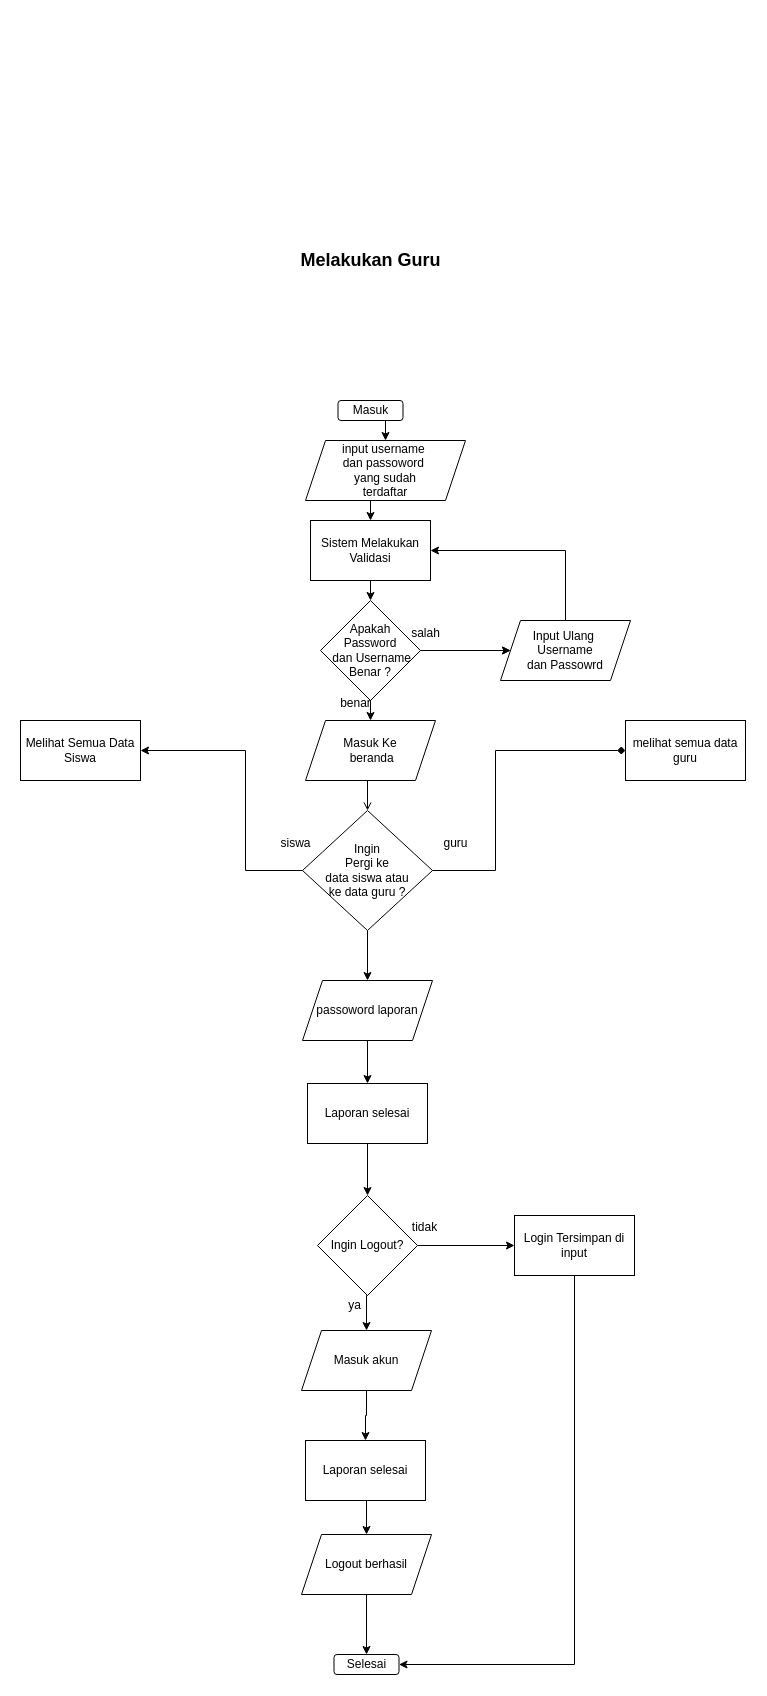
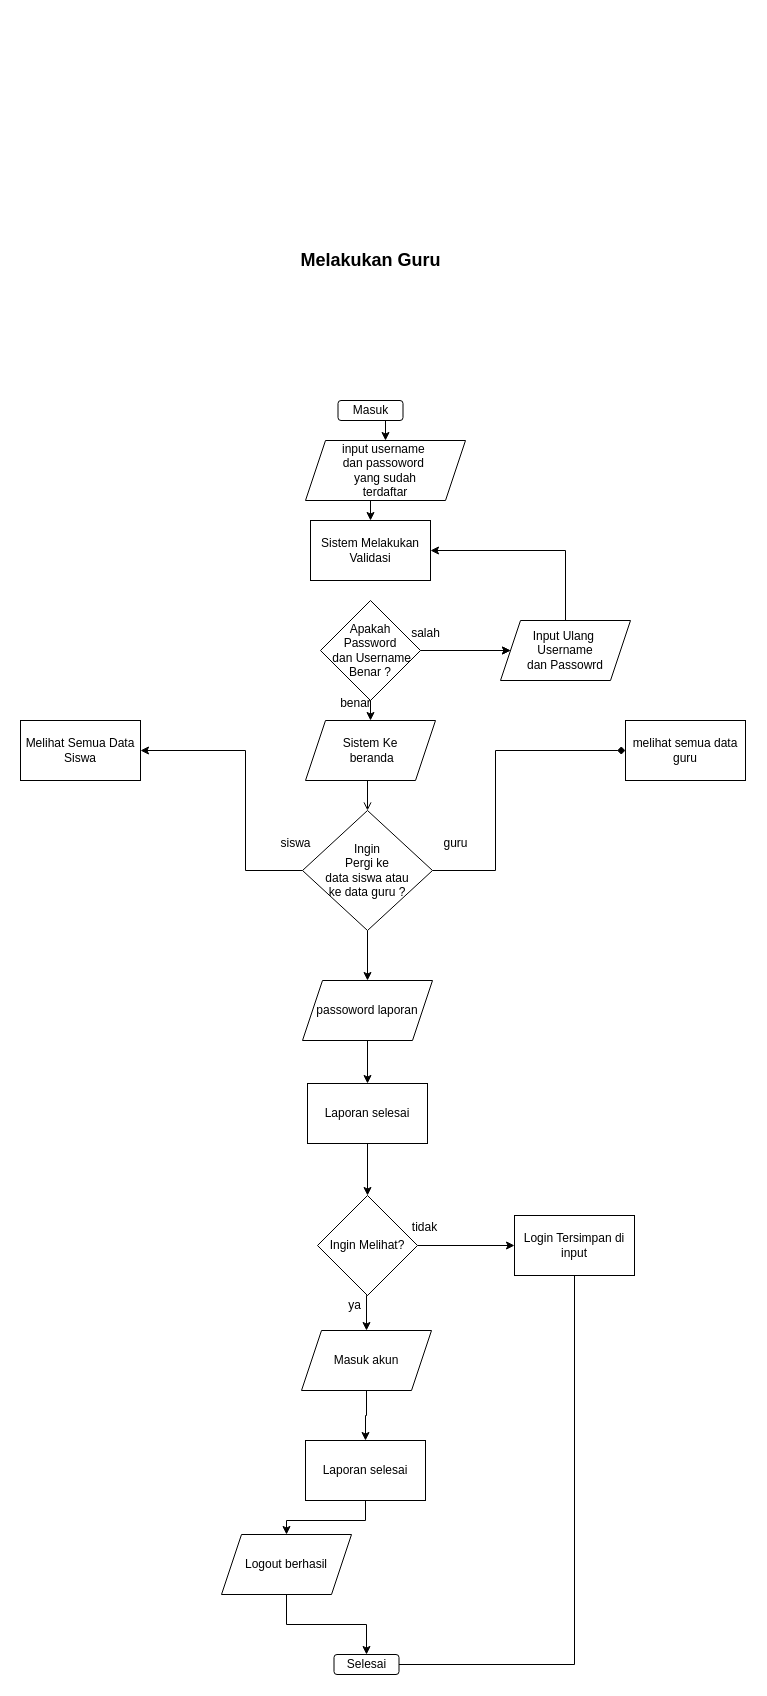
  <mxCell id="0" />
  <mxCell id="1" parent="0" />
  <mxCell id="2" style="edgeStyle=orthogonalEdgeStyle;rounded=0;orthogonalLoop=1;jettySize=auto;html=1;exitX=0.5;exitY=1;exitDx=0;exitDy=0;" parent="1" edge="1"><mxGeometry relative="1" as="geometry"><mxPoint x="405" y="20" as="sourcePoint" /><mxPoint x="405" y="20" as="targetPoint" /></mxGeometry></mxCell>
  <mxCell id="3" value="&lt;b&gt;&lt;font style=&quot;font-size: 18px;&quot;&gt;Melakukan Guru&lt;/font&gt;&lt;/b&gt;" style="text;html=1;align=center;verticalAlign=middle;resizable=0;points=[];autosize=1;strokeColor=none;fillColor=none;" parent="1" vertex="1"><mxGeometry x="290" y="240" width="160" height="40" as="geometry" /></mxCell>
  <mxCell id="4" value="Masuk" style="rounded=1;whiteSpace=wrap;html=1;" parent="1" vertex="1"><mxGeometry x="337.5" y="400" width="65" height="20" as="geometry" /></mxCell>
  <mxCell id="5" style="edgeStyle=orthogonalEdgeStyle;rounded=0;orthogonalLoop=1;jettySize=auto;html=1;exitX=0.5;exitY=1;exitDx=0;exitDy=0;entryX=0.5;entryY=0;entryDx=0;entryDy=0;" parent="1" target="7" edge="1"><mxGeometry relative="1" as="geometry"><mxPoint x="370" y="420" as="sourcePoint" /></mxGeometry></mxCell>
  <mxCell id="6" style="edgeStyle=orthogonalEdgeStyle;rounded=0;orthogonalLoop=1;jettySize=auto;html=1;exitX=0.5;exitY=1;exitDx=0;exitDy=0;entryX=0.5;entryY=0;entryDx=0;entryDy=0;" parent="1" source="7" target="9" edge="1"><mxGeometry relative="1" as="geometry" /></mxCell>
  <mxCell id="7" value="input username&amp;nbsp;&lt;br&gt;dan passoword&amp;nbsp;&lt;br&gt;yang sudah&lt;br&gt;terdaftar" style="shape=parallelogram;perimeter=parallelogramPerimeter;whiteSpace=wrap;html=1;fixedSize=1;" parent="1" vertex="1"><mxGeometry x="305" y="440" width="160" height="60" as="geometry" /></mxCell>
- <mxCell id="8" style="edgeStyle=orthogonalEdgeStyle;rounded=0;orthogonalLoop=1;jettySize=auto;html=1;exitX=0.5;exitY=1;exitDx=0;exitDy=0;entryX=0.5;entryY=0;entryDx=0;entryDy=0;" parent="1" source="9" target="13" edge="1"><mxGeometry relative="1" as="geometry" /></mxCell>
  <mxCell id="9" value="Sistem Melakukan&lt;br&gt;Validasi" style="rounded=0;whiteSpace=wrap;html=1;" parent="1" vertex="1"><mxGeometry x="310" y="520" width="120" height="60" as="geometry" /></mxCell>
  <mxCell id="10" style="edgeStyle=orthogonalEdgeStyle;rounded=0;orthogonalLoop=1;jettySize=auto;html=1;exitX=1;exitY=0.5;exitDx=0;exitDy=0;entryX=0;entryY=0.5;entryDx=0;entryDy=0;" parent="1" source="13" target="15" edge="1"><mxGeometry relative="1" as="geometry" /></mxCell>
  <mxCell id="11" value="" style="edgeStyle=orthogonalEdgeStyle;rounded=0;orthogonalLoop=1;jettySize=auto;html=1;" parent="1" source="13" target="15" edge="1"><mxGeometry relative="1" as="geometry" /></mxCell>
  <mxCell id="12" style="edgeStyle=orthogonalEdgeStyle;rounded=0;orthogonalLoop=1;jettySize=auto;html=1;exitX=0.5;exitY=1;exitDx=0;exitDy=0;entryX=0.5;entryY=0;entryDx=0;entryDy=0;" parent="1" source="13" target="18" edge="1"><mxGeometry relative="1" as="geometry" /></mxCell>
  <mxCell id="13" value="Apakah &lt;br&gt;Password&lt;br&gt;&amp;nbsp;dan Username Benar ?" style="rhombus;whiteSpace=wrap;html=1;" parent="1" vertex="1"><mxGeometry x="320" y="600" width="100" height="100" as="geometry" /></mxCell>
  <mxCell id="14" style="edgeStyle=orthogonalEdgeStyle;rounded=0;orthogonalLoop=1;jettySize=auto;html=1;exitX=0.5;exitY=0;exitDx=0;exitDy=0;entryX=1;entryY=0.5;entryDx=0;entryDy=0;" parent="1" source="15" target="9" edge="1"><mxGeometry relative="1" as="geometry" /></mxCell>
  <mxCell id="15" value="Input Ulang&amp;nbsp;&lt;br&gt;Username&lt;br&gt;dan Passowrd" style="shape=parallelogram;perimeter=parallelogramPerimeter;whiteSpace=wrap;html=1;fixedSize=1;" parent="1" vertex="1"><mxGeometry x="500" y="620" width="130" height="60" as="geometry" /></mxCell>
  <mxCell id="16" value="salah" style="text;html=1;align=center;verticalAlign=middle;resizable=0;points=[];autosize=1;strokeColor=none;fillColor=none;" parent="1" vertex="1"><mxGeometry x="400" y="618" width="50" height="30" as="geometry" /></mxCell>
  <mxCell id="17" style="edgeStyle=orthogonalEdgeStyle;rounded=0;orthogonalLoop=1;jettySize=auto;html=1;exitX=0.5;exitY=1;exitDx=0;exitDy=0;entryX=0.5;entryY=0;entryDx=0;entryDy=0;endArrow=open;" parent="1" source="18" target="24" edge="1"><mxGeometry relative="1" as="geometry" /></mxCell>
- <mxCell id="18" value="Masuk Ke&lt;br&gt;&amp;nbsp;beranda&lt;br&gt;" style="shape=parallelogram;perimeter=parallelogramPerimeter;whiteSpace=wrap;html=1;fixedSize=1;" parent="1" vertex="1"><mxGeometry x="305" y="720" width="130" height="60" as="geometry" /></mxCell>
+ <mxCell id="18" value="Sistem Ke&lt;br&gt;&amp;nbsp;beranda&lt;br&gt;" style="shape=parallelogram;perimeter=parallelogramPerimeter;whiteSpace=wrap;html=1;fixedSize=1;" parent="1" vertex="1"><mxGeometry x="305" y="720" width="130" height="60" as="geometry" /></mxCell>
  <mxCell id="19" value="Melihat Semua Data Siswa" style="rounded=0;whiteSpace=wrap;html=1;" parent="1" vertex="1"><mxGeometry x="20" y="720" width="120" height="60" as="geometry" /></mxCell>
  <mxCell id="20" value="Selesai" style="rounded=1;whiteSpace=wrap;html=1;" parent="1" vertex="1"><mxGeometry x="333.5" y="1654" width="65" height="20" as="geometry" /></mxCell>
  <mxCell id="21" style="edgeStyle=orthogonalEdgeStyle;rounded=0;orthogonalLoop=1;jettySize=auto;html=1;exitX=1;exitY=0.5;exitDx=0;exitDy=0;entryX=0;entryY=0.5;entryDx=0;entryDy=0;endArrow=diamond;" parent="1" source="24" target="25" edge="1"><mxGeometry relative="1" as="geometry"><Array as="points"><mxPoint x="495" y="870" /><mxPoint x="495" y="750" /></Array></mxGeometry></mxCell>
  <mxCell id="22" style="edgeStyle=orthogonalEdgeStyle;rounded=0;orthogonalLoop=1;jettySize=auto;html=1;exitX=0;exitY=0.5;exitDx=0;exitDy=0;entryX=1;entryY=0.5;entryDx=0;entryDy=0;" parent="1" source="24" target="19" edge="1"><mxGeometry relative="1" as="geometry"><Array as="points"><mxPoint x="245" y="870" /><mxPoint x="245" y="750" /></Array></mxGeometry></mxCell>
  <mxCell id="23" style="edgeStyle=orthogonalEdgeStyle;rounded=0;orthogonalLoop=1;jettySize=auto;html=1;exitX=0.5;exitY=1;exitDx=0;exitDy=0;entryX=0.5;entryY=0;entryDx=0;entryDy=0;" parent="1" source="24" target="33" edge="1"><mxGeometry relative="1" as="geometry" /></mxCell>
  <mxCell id="24" value="Ingin &lt;br&gt;Pergi ke &lt;br&gt;data siswa atau &lt;br&gt;ke data guru ?" style="rhombus;whiteSpace=wrap;html=1;" parent="1" vertex="1"><mxGeometry x="302" y="810" width="130" height="120" as="geometry" /></mxCell>
  <mxCell id="25" value="melihat semua data guru" style="rounded=0;whiteSpace=wrap;html=1;" parent="1" vertex="1"><mxGeometry x="625" y="720" width="120" height="60" as="geometry" /></mxCell>
  <mxCell id="26" style="edgeStyle=orthogonalEdgeStyle;rounded=0;orthogonalLoop=1;jettySize=auto;html=1;exitX=0.5;exitY=1;exitDx=0;exitDy=0;entryX=0.5;entryY=0;entryDx=0;entryDy=0;" parent="1" source="27" target="36" edge="1"><mxGeometry relative="1" as="geometry" /></mxCell>
  <mxCell id="27" value="Laporan selesai" style="rounded=0;whiteSpace=wrap;html=1;" parent="1" vertex="1"><mxGeometry x="307" y="1083" width="120" height="60" as="geometry" /></mxCell>
  <mxCell id="28" style="edgeStyle=orthogonalEdgeStyle;rounded=0;orthogonalLoop=1;jettySize=auto;html=1;exitX=0.5;exitY=1;exitDx=0;exitDy=0;entryX=0.5;entryY=0;entryDx=0;entryDy=0;" parent="1" source="29" target="45" edge="1"><mxGeometry relative="1" as="geometry" /></mxCell>
  <mxCell id="29" value="Masuk akun" style="shape=parallelogram;perimeter=parallelogramPerimeter;whiteSpace=wrap;html=1;fixedSize=1;" parent="1" vertex="1"><mxGeometry x="301" y="1330" width="130" height="60" as="geometry" /></mxCell>
  <mxCell id="30" style="edgeStyle=orthogonalEdgeStyle;rounded=0;orthogonalLoop=1;jettySize=auto;html=1;exitX=0.5;exitY=1;exitDx=0;exitDy=0;entryX=0.5;entryY=0;entryDx=0;entryDy=0;" parent="1" source="31" target="20" edge="1"><mxGeometry relative="1" as="geometry" /></mxCell>
- <mxCell id="31" value="Logout berhasil" style="shape=parallelogram;perimeter=parallelogramPerimeter;whiteSpace=wrap;html=1;fixedSize=1;" parent="1" vertex="1"><mxGeometry x="301" y="1534" width="130" height="60" as="geometry" /></mxCell>
+ <mxCell id="31" value="Logout berhasil" style="shape=parallelogram;perimeter=parallelogramPerimeter;whiteSpace=wrap;html=1;fixedSize=1;" parent="1" vertex="1"><mxGeometry x="221" y="1534" width="130" height="60" as="geometry" /></mxCell>
  <mxCell id="32" style="edgeStyle=orthogonalEdgeStyle;rounded=0;orthogonalLoop=1;jettySize=auto;html=1;exitX=0.5;exitY=1;exitDx=0;exitDy=0;entryX=0.5;entryY=0;entryDx=0;entryDy=0;" parent="1" source="33" target="27" edge="1"><mxGeometry relative="1" as="geometry" /></mxCell>
  <mxCell id="33" value="passoword laporan" style="shape=parallelogram;perimeter=parallelogramPerimeter;whiteSpace=wrap;html=1;fixedSize=1;" parent="1" vertex="1"><mxGeometry x="302" y="980" width="130" height="60" as="geometry" /></mxCell>
  <mxCell id="34" style="edgeStyle=orthogonalEdgeStyle;rounded=0;orthogonalLoop=1;jettySize=auto;html=1;exitX=1;exitY=0.5;exitDx=0;exitDy=0;entryX=0;entryY=0.5;entryDx=0;entryDy=0;" parent="1" source="36" target="38" edge="1"><mxGeometry relative="1" as="geometry" /></mxCell>
  <mxCell id="35" style="edgeStyle=orthogonalEdgeStyle;rounded=0;orthogonalLoop=1;jettySize=auto;html=1;exitX=0.5;exitY=1;exitDx=0;exitDy=0;entryX=0.5;entryY=0;entryDx=0;entryDy=0;" parent="1" source="36" target="29" edge="1"><mxGeometry relative="1" as="geometry" /></mxCell>
- <mxCell id="36" value="Ingin Logout?" style="rhombus;whiteSpace=wrap;html=1;" parent="1" vertex="1"><mxGeometry x="317" y="1195" width="100" height="100" as="geometry" /></mxCell>
- <mxCell id="37" style="edgeStyle=orthogonalEdgeStyle;rounded=0;orthogonalLoop=1;jettySize=auto;html=1;exitX=0.5;exitY=1;exitDx=0;exitDy=0;entryX=1;entryY=0.5;entryDx=0;entryDy=0;" parent="1" source="38" target="20" edge="1"><mxGeometry relative="1" as="geometry" /></mxCell>
+ <mxCell id="36" value="Ingin Melihat?" style="rhombus;whiteSpace=wrap;html=1;" parent="1" vertex="1"><mxGeometry x="317" y="1195" width="100" height="100" as="geometry" /></mxCell>
+ <mxCell id="37" style="edgeStyle=orthogonalEdgeStyle;rounded=0;orthogonalLoop=1;jettySize=auto;html=1;exitX=0.5;exitY=1;exitDx=0;exitDy=0;entryX=1;entryY=0.5;entryDx=0;entryDy=0;endArrow=none;" parent="1" source="38" target="20" edge="1"><mxGeometry relative="1" as="geometry" /></mxCell>
  <mxCell id="38" value="Login Tersimpan di input" style="rounded=0;whiteSpace=wrap;html=1;" parent="1" vertex="1"><mxGeometry x="514" y="1215" width="120" height="60" as="geometry" /></mxCell>
  <mxCell id="39" value="benar" style="text;html=1;align=center;verticalAlign=middle;resizable=0;points=[];autosize=1;strokeColor=none;fillColor=none;" parent="1" vertex="1"><mxGeometry x="330" y="688" width="50" height="30" as="geometry" /></mxCell>
  <mxCell id="40" value="siswa" style="text;html=1;align=center;verticalAlign=middle;resizable=0;points=[];autosize=1;strokeColor=none;fillColor=none;" parent="1" vertex="1"><mxGeometry x="270" y="828" width="50" height="30" as="geometry" /></mxCell>
  <mxCell id="41" value="guru" style="text;html=1;align=center;verticalAlign=middle;resizable=0;points=[];autosize=1;strokeColor=none;fillColor=none;" parent="1" vertex="1"><mxGeometry x="430" y="828" width="50" height="30" as="geometry" /></mxCell>
  <mxCell id="42" value="tidak" style="text;html=1;align=center;verticalAlign=middle;resizable=0;points=[];autosize=1;strokeColor=none;fillColor=none;" parent="1" vertex="1"><mxGeometry x="399" y="1212" width="50" height="30" as="geometry" /></mxCell>
  <mxCell id="43" value="ya" style="text;html=1;align=center;verticalAlign=middle;resizable=0;points=[];autosize=1;strokeColor=none;fillColor=none;" parent="1" vertex="1"><mxGeometry x="333.5" y="1290" width="40" height="30" as="geometry" /></mxCell>
  <mxCell id="44" style="edgeStyle=orthogonalEdgeStyle;rounded=0;orthogonalLoop=1;jettySize=auto;html=1;exitX=0.5;exitY=1;exitDx=0;exitDy=0;entryX=0.5;entryY=0;entryDx=0;entryDy=0;" parent="1" source="45" target="31" edge="1"><mxGeometry relative="1" as="geometry" /></mxCell>
  <mxCell id="45" value="Laporan selesai" style="rounded=0;whiteSpace=wrap;html=1;" parent="1" vertex="1"><mxGeometry x="305" y="1440" width="120" height="60" as="geometry" /></mxCell>
